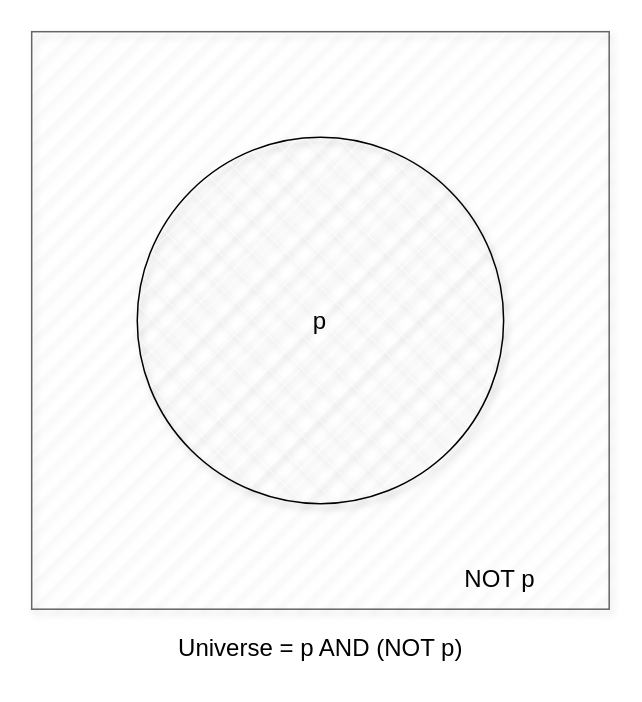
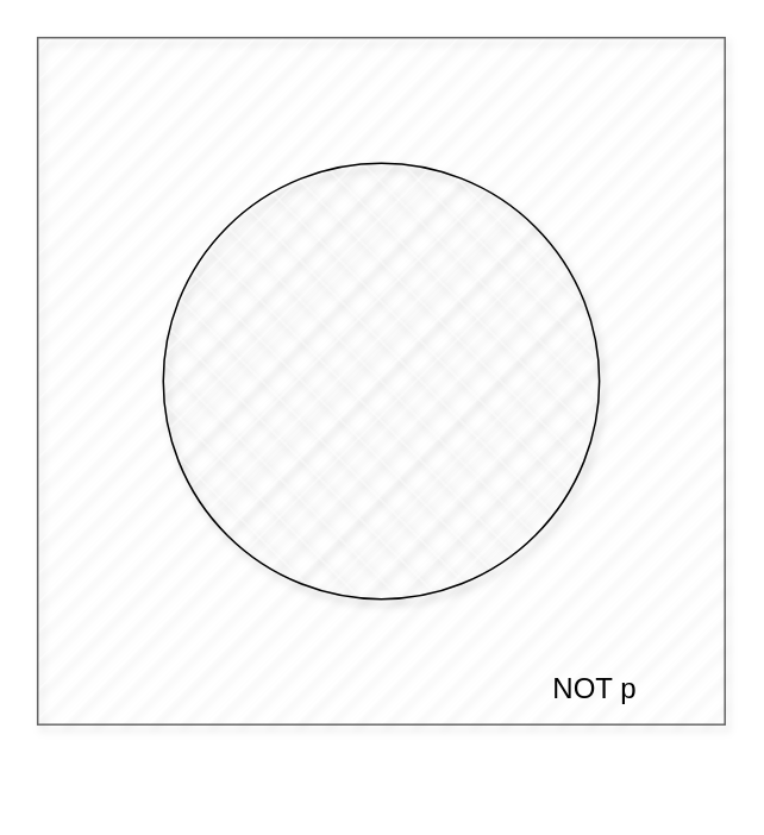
  <mxCell id="0" />
  <mxCell id="1" parent="0" />
  <mxCell id="2" value="" style="whiteSpace=wrap;html=1;aspect=fixed;fillStyle=hatch;gradientColor=none;gradientDirection=radial;opacity=60;shadow=1;" vertex="1" parent="1"><mxGeometry x="20.63" y="20.63" width="385" height="385" as="geometry" /></mxCell>
  <mxCell id="3" value="" style="ellipse;whiteSpace=wrap;html=1;aspect=fixed;gradientColor=none;fillStyle=cross-hatch;fillColor=default;shadow=1;" vertex="1" parent="1"><mxGeometry x="91.01" y="91.01" width="244.25" height="244.25" as="geometry" /></mxCell>
- <mxCell id="4" value="p" style="text;strokeColor=none;fillColor=none;html=1;align=center;verticalAlign=middle;whiteSpace=wrap;rounded=0;fontSize=16;" vertex="1" parent="1"><mxGeometry x="185.13" y="192.13" width="56" height="42" as="geometry" /></mxCell>
- <mxCell id="5" value="Universe = p AND (NOT p)" style="text;strokeColor=none;fillColor=none;html=1;align=center;verticalAlign=middle;whiteSpace=wrap;rounded=0;fontSize=16;" vertex="1" parent="1"><mxGeometry x="104.7" y="416" width="216.87" height="30" as="geometry" /></mxCell>
  <mxCell id="6" value="NOT p" style="text;strokeColor=none;fillColor=none;html=1;align=center;verticalAlign=middle;whiteSpace=wrap;rounded=0;fontSize=16;" vertex="1" parent="1"><mxGeometry x="303" y="370.26" width="60" height="30" as="geometry" /></mxCell>
